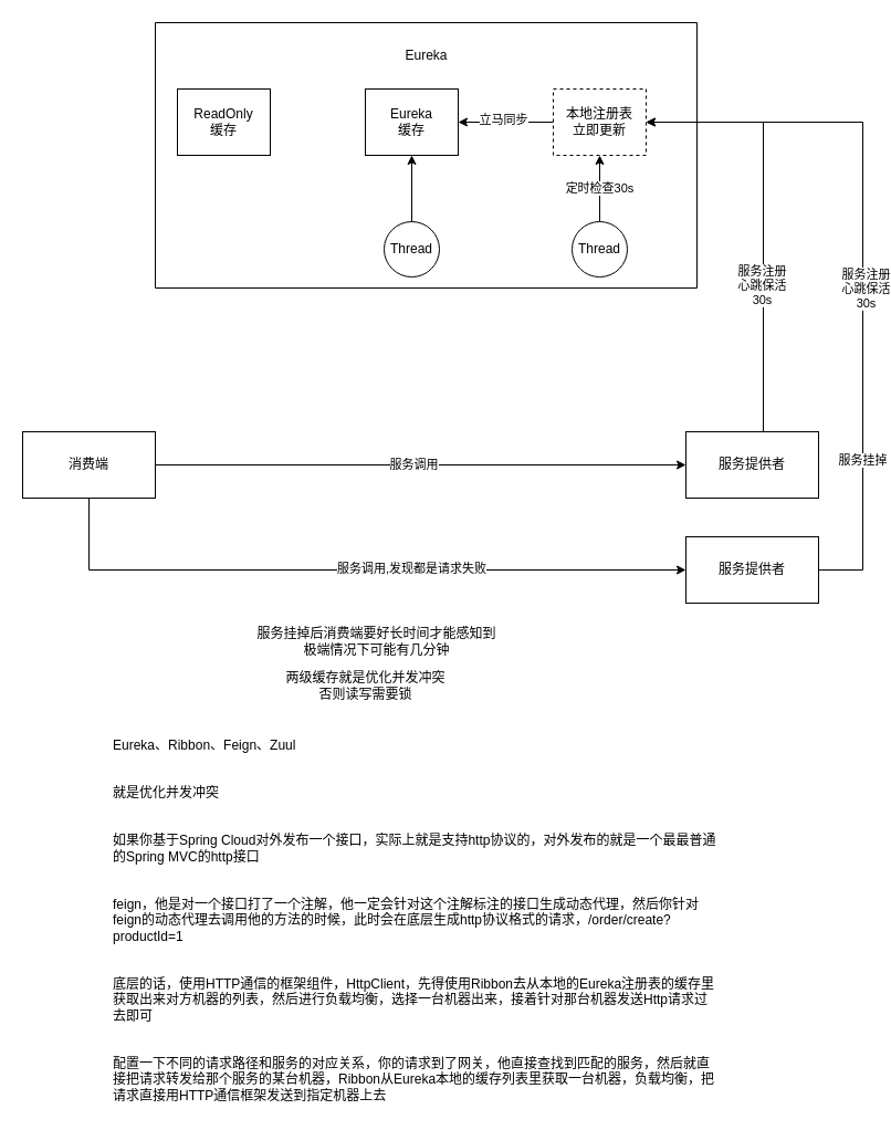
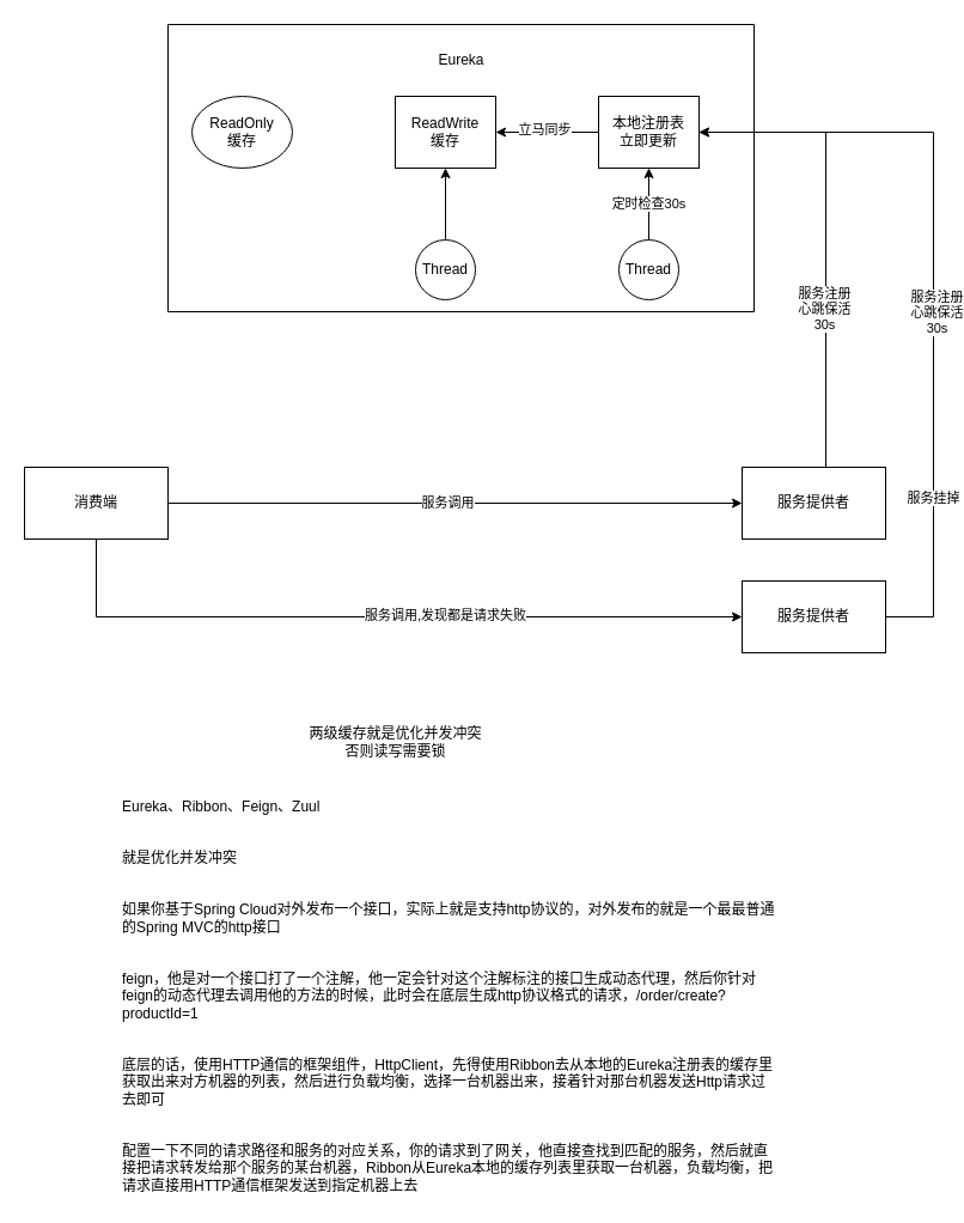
  <mxCell id="0" />
  <mxCell id="1" parent="0" />
  <mxCell id="2" style="edgeStyle=orthogonalEdgeStyle;rounded=0;orthogonalLoop=1;jettySize=auto;html=1;" edge="1" parent="1" source="4" target="14"><mxGeometry relative="1" as="geometry"><mxPoint x="570" y="170" as="targetPoint" /><Array as="points"><mxPoint x="690" y="110" /></Array></mxGeometry></mxCell>
  <mxCell id="3" value="服务注册&lt;br&gt;心跳保活&lt;br&gt;30s" style="edgeLabel;html=1;align=center;verticalAlign=middle;resizable=0;points=[];" vertex="1" connectable="0" parent="2"><mxGeometry x="-0.312" y="2" relative="1" as="geometry"><mxPoint as="offset" /></mxGeometry></mxCell>
  <mxCell id="4" value="服务提供者" style="rounded=0;whiteSpace=wrap;html=1;" vertex="1" parent="1"><mxGeometry x="620" y="390" width="120" height="60" as="geometry" /></mxCell>
  <mxCell id="5" style="edgeStyle=orthogonalEdgeStyle;rounded=0;orthogonalLoop=1;jettySize=auto;html=1;entryX=0;entryY=0.5;entryDx=0;entryDy=0;" edge="1" parent="1" source="9" target="4"><mxGeometry relative="1" as="geometry" /></mxCell>
  <mxCell id="6" value="服务调用" style="edgeLabel;html=1;align=center;verticalAlign=middle;resizable=0;points=[];" vertex="1" connectable="0" parent="5"><mxGeometry x="-0.029" y="1" relative="1" as="geometry"><mxPoint as="offset" /></mxGeometry></mxCell>
  <mxCell id="7" style="edgeStyle=orthogonalEdgeStyle;rounded=0;orthogonalLoop=1;jettySize=auto;html=1;entryX=0;entryY=0.5;entryDx=0;entryDy=0;" edge="1" parent="1" source="9" target="25"><mxGeometry relative="1" as="geometry"><Array as="points"><mxPoint x="80" y="515" /></Array></mxGeometry></mxCell>
  <mxCell id="8" value="服务调用,发现都是请求失败" style="edgeLabel;html=1;align=center;verticalAlign=middle;resizable=0;points=[];" vertex="1" connectable="0" parent="7"><mxGeometry x="0.177" y="2" relative="1" as="geometry"><mxPoint as="offset" /></mxGeometry></mxCell>
  <mxCell id="9" value="消费端" style="rounded=0;whiteSpace=wrap;html=1;" vertex="1" parent="1"><mxGeometry x="20" y="390" width="120" height="60" as="geometry" /></mxCell>
  <mxCell id="10" value="" style="swimlane;startSize=0;" vertex="1" parent="1"><mxGeometry x="140" y="20" width="490" height="240" as="geometry" /></mxCell>
  <mxCell id="11" value="&lt;span&gt;Eureka&lt;/span&gt;" style="text;html=1;align=center;verticalAlign=middle;resizable=0;points=[];autosize=1;strokeColor=none;" vertex="1" parent="10"><mxGeometry x="220" y="20" width="50" height="20" as="geometry" /></mxCell>
  <mxCell id="12" style="edgeStyle=orthogonalEdgeStyle;rounded=0;orthogonalLoop=1;jettySize=auto;html=1;entryX=1;entryY=0.5;entryDx=0;entryDy=0;" edge="1" parent="10" source="14" target="15"><mxGeometry relative="1" as="geometry" /></mxCell>
  <mxCell id="13" value="立马同步" style="edgeLabel;html=1;align=center;verticalAlign=middle;resizable=0;points=[];" vertex="1" connectable="0" parent="12"><mxGeometry x="0.079" y="-3" relative="1" as="geometry"><mxPoint as="offset" /></mxGeometry></mxCell>
- <mxCell id="14" value="本地注册表&lt;br&gt;立即更新" style="whiteSpace=wrap;html=1;dashed=1;" vertex="1" parent="10"><mxGeometry x="360" y="60" width="84" height="60" as="geometry" /></mxCell>
- <mxCell id="15" value="Eureka&lt;br&gt;缓存" style="whiteSpace=wrap;html=1;" vertex="1" parent="10"><mxGeometry x="190" y="60" width="84" height="60" as="geometry" /></mxCell>
- <mxCell id="16" value="ReadOnly&lt;br&gt;缓存" style="whiteSpace=wrap;html=1;" vertex="1" parent="10"><mxGeometry x="20" y="60" width="84" height="60" as="geometry" /></mxCell>
+ <mxCell id="14" value="本地注册表&lt;br&gt;立即更新" style="whiteSpace=wrap;html=1;" vertex="1" parent="10"><mxGeometry x="360" y="60" width="84" height="60" as="geometry" /></mxCell>
+ <mxCell id="15" value="ReadWrite&lt;br&gt;缓存" style="whiteSpace=wrap;html=1;" vertex="1" parent="10"><mxGeometry x="190" y="60" width="84" height="60" as="geometry" /></mxCell>
+ <mxCell id="16" value="ReadOnly&lt;br&gt;缓存" style="ellipse;whiteSpace=wrap;html=1;" vertex="1" parent="10"><mxGeometry x="20" y="60" width="84" height="60" as="geometry" /></mxCell>
  <mxCell id="17" value="定时检查30s" style="edgeStyle=orthogonalEdgeStyle;rounded=0;orthogonalLoop=1;jettySize=auto;html=1;exitX=0;exitY=0.5;exitDx=0;exitDy=0;" edge="1" parent="10" source="18" target="14"><mxGeometry relative="1" as="geometry"><mxPoint x="402" y="140" as="sourcePoint" /></mxGeometry></mxCell>
  <mxCell id="18" value="&lt;span&gt;Thread&lt;/span&gt;&lt;br&gt;" style="ellipse;whiteSpace=wrap;html=1;aspect=fixed;direction=south;" vertex="1" parent="10"><mxGeometry x="377" y="180" width="50" height="50" as="geometry" /></mxCell>
  <mxCell id="19" style="edgeStyle=orthogonalEdgeStyle;rounded=0;orthogonalLoop=1;jettySize=auto;html=1;" edge="1" parent="10" source="20" target="15"><mxGeometry relative="1" as="geometry" /></mxCell>
  <mxCell id="20" value="&lt;span&gt;Thread&lt;/span&gt;&lt;br&gt;" style="ellipse;whiteSpace=wrap;html=1;aspect=fixed;direction=south;" vertex="1" parent="10"><mxGeometry x="207" y="180" width="50" height="50" as="geometry" /></mxCell>
  <mxCell id="21" style="edgeStyle=orthogonalEdgeStyle;rounded=0;orthogonalLoop=1;jettySize=auto;html=1;entryX=1;entryY=0.5;entryDx=0;entryDy=0;" edge="1" parent="1" source="25" target="14"><mxGeometry relative="1" as="geometry"><Array as="points"><mxPoint x="780" y="515" /><mxPoint x="780" y="110" /></Array></mxGeometry></mxCell>
  <mxCell id="22" value="&lt;span style=&quot;color: rgba(0 , 0 , 0 , 0) ; font-family: monospace ; font-size: 0px ; background-color: rgb(248 , 249 , 250)&quot;&gt;%3CmxGraphModel%3E%3Croot%3E%3CmxCell%20id%3D%220%22%2F%3E%3CmxCell%20id%3D%221%22%20parent%3D%220%22%2F%3E%3CmxCell%20id%3D%222%22%20value%3D%22%E6%9C%8D%E5%8A%A1%E6%B3%A8%E5%86%8C%26lt%3Bbr%26gt%3B%E5%BF%83%E8%B7%B3%E4%BF%9D%E6%B4%BB%26lt%3Bbr%26gt%3B30s%22%20style%3D%22edgeLabel%3Bhtml%3D1%3Balign%3Dcenter%3BverticalAlign%3Dmiddle%3Bresizable%3D0%3Bpoints%3D%5B%5D%3B%22%20vertex%3D%221%22%20connectable%3D%220%22%20parent%3D%221%22%3E%3CmxGeometry%20x%3D%22708%22%20y%3D%22296.897%22%20as%3D%22geometry%22%2F%3E%3C%2FmxCell%3E%3C%2Froot%3E%3C%2FmxGraphModel%3E&lt;/span&gt;" style="edgeLabel;html=1;align=center;verticalAlign=middle;resizable=0;points=[];" vertex="1" connectable="0" parent="21"><mxGeometry x="-0.072" y="-1" relative="1" as="geometry"><mxPoint as="offset" /></mxGeometry></mxCell>
  <mxCell id="23" value="服务注册&lt;br&gt;心跳保活&lt;br&gt;30s" style="edgeLabel;html=1;align=center;verticalAlign=middle;resizable=0;points=[];" vertex="1" connectable="0" parent="21"><mxGeometry x="-0.079" y="-2" relative="1" as="geometry"><mxPoint as="offset" /></mxGeometry></mxCell>
  <mxCell id="24" value="服务挂掉" style="edgeLabel;html=1;align=center;verticalAlign=middle;resizable=0;points=[];" vertex="1" connectable="0" parent="21"><mxGeometry x="-0.563" y="1" relative="1" as="geometry"><mxPoint as="offset" /></mxGeometry></mxCell>
  <mxCell id="25" value="服务提供者" style="rounded=0;whiteSpace=wrap;html=1;" vertex="1" parent="1"><mxGeometry x="620" y="485" width="120" height="60" as="geometry" /></mxCell>
- <mxCell id="26" value="服务挂掉后消费端要好长时间才能感知到&lt;br&gt;极端情况下可能有几分钟" style="text;html=1;align=center;verticalAlign=middle;resizable=0;points=[];autosize=1;strokeColor=none;" vertex="1" parent="1"><mxGeometry x="225" y="565" width="230" height="30" as="geometry" /></mxCell>
  <mxCell id="27" value="两级缓存就是优化并发冲突&lt;br&gt;否则读写需要锁&lt;br&gt;" style="text;html=1;align=center;verticalAlign=middle;resizable=0;points=[];autosize=1;strokeColor=none;" vertex="1" parent="1"><mxGeometry x="250" y="605" width="160" height="30" as="geometry" /></mxCell>
  <mxCell id="28" value="Eureka、Ribbon、Feign、Zuul&#10;&#10;&#10;就是优化并发冲突&#10;&#10;&#10;如果你基于Spring Cloud对外发布一个接口，实际上就是支持http协议的，对外发布的就是一个最最普通的Spring MVC的http接口&#10;&#10;&#10;feign，他是对一个接口打了一个注解，他一定会针对这个注解标注的接口生成动态代理，然后你针对feign的动态代理去调用他的方法的时候，此时会在底层生成http协议格式的请求，/order/create?productId=1&#10;&#10;&#10;底层的话，使用HTTP通信的框架组件，HttpClient，先得使用Ribbon去从本地的Eureka注册表的缓存里获取出来对方机器的列表，然后进行负载均衡，选择一台机器出来，接着针对那台机器发送Http请求过去即可&#10;&#10;&#10;配置一下不同的请求路径和服务的对应关系，你的请求到了网关，他直接查找到匹配的服务，然后就直接把请求转发给那个服务的某台机器，Ribbon从Eureka本地的缓存列表里获取一台机器，负载均衡，把请求直接用HTTP通信框架发送到指定机器上去" style="text;whiteSpace=wrap;html=1;" vertex="1" parent="1"><mxGeometry x="100" y="660" width="550" height="340" as="geometry" /></mxCell>
